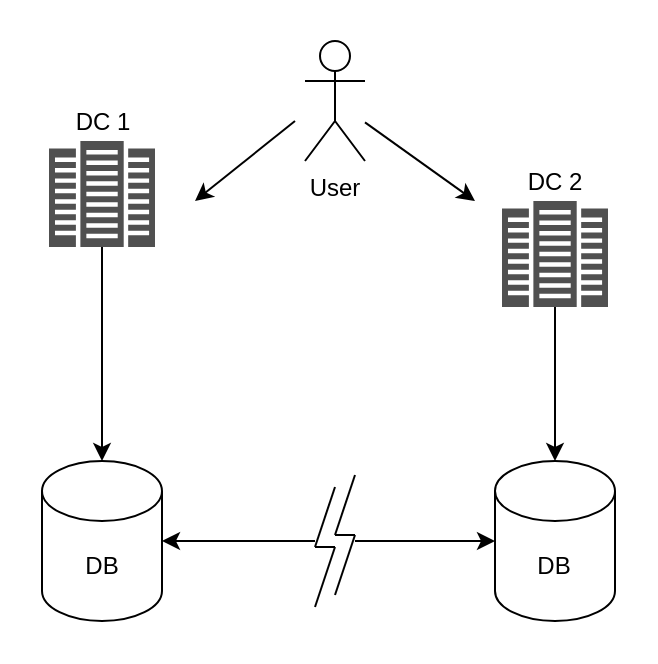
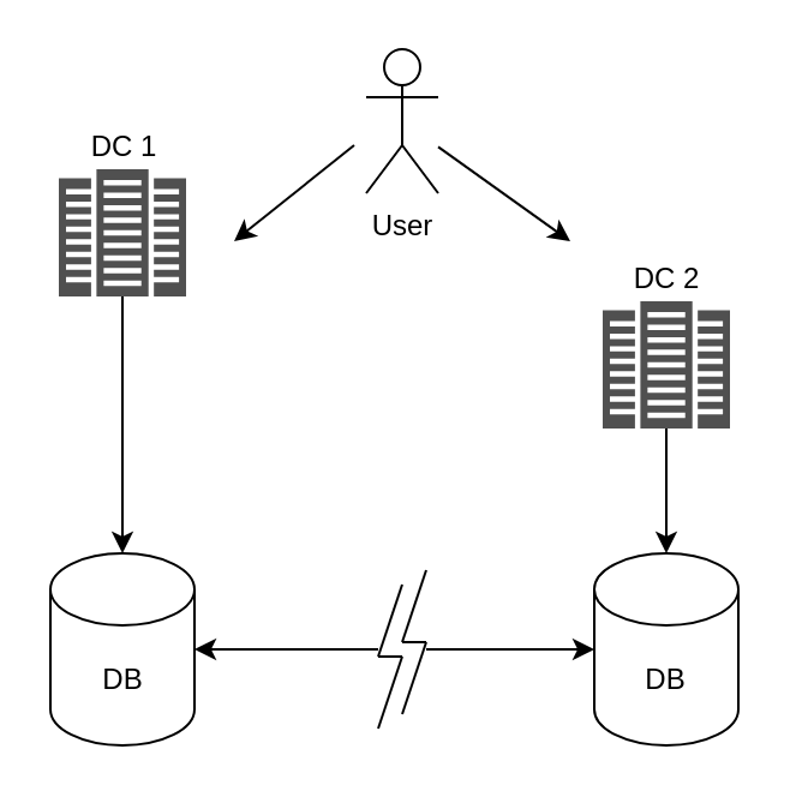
  <mxCell id="0" />
  <mxCell id="1" parent="0" />
  <mxCell id="2" style="edgeStyle=none;rounded=0;orthogonalLoop=1;jettySize=auto;html=1;startArrow=classic;startFill=1;endArrow=none;endFill=0;" edge="1" parent="1" source="3"><mxGeometry relative="1" as="geometry"><mxPoint x="157" y="270" as="targetPoint" /></mxGeometry></mxCell>
  <mxCell id="3" value="DB" style="shape=cylinder3;whiteSpace=wrap;html=1;boundedLbl=1;backgroundOutline=1;size=15;" vertex="1" parent="1"><mxGeometry x="20.5" y="230" width="60" height="80" as="geometry" /></mxCell>
  <mxCell id="4" style="edgeStyle=none;rounded=0;orthogonalLoop=1;jettySize=auto;html=1;startArrow=classic;startFill=1;endArrow=none;endFill=0;" edge="1" parent="1" source="5"><mxGeometry relative="1" as="geometry"><mxPoint x="177" y="270" as="targetPoint" /></mxGeometry></mxCell>
  <mxCell id="5" value="DB" style="shape=cylinder3;whiteSpace=wrap;html=1;boundedLbl=1;backgroundOutline=1;size=15;" vertex="1" parent="1"><mxGeometry x="247" y="230" width="60" height="80" as="geometry" /></mxCell>
  <mxCell id="6" style="edgeStyle=orthogonalEdgeStyle;rounded=0;orthogonalLoop=1;jettySize=auto;html=1;entryX=0.5;entryY=0;entryDx=0;entryDy=0;entryPerimeter=0;" edge="1" parent="1" source="7" target="3"><mxGeometry relative="1" as="geometry" /></mxCell>
  <mxCell id="7" value="DC 1" style="sketch=0;pointerEvents=1;shadow=0;dashed=0;html=1;strokeColor=none;fillColor=#505050;labelPosition=center;verticalLabelPosition=top;verticalAlign=bottom;outlineConnect=0;align=center;shape=mxgraph.office.servers.datacenter;" vertex="1" parent="1"><mxGeometry x="24" y="70" width="53" height="53" as="geometry" /></mxCell>
  <mxCell id="8" style="edgeStyle=orthogonalEdgeStyle;rounded=0;orthogonalLoop=1;jettySize=auto;html=1;entryX=0.5;entryY=0;entryDx=0;entryDy=0;entryPerimeter=0;" edge="1" parent="1" source="9" target="5"><mxGeometry relative="1" as="geometry" /></mxCell>
- <mxCell id="9" value="DC 2" style="sketch=0;pointerEvents=1;shadow=0;dashed=0;html=1;strokeColor=none;fillColor=#505050;labelPosition=center;verticalLabelPosition=top;verticalAlign=bottom;outlineConnect=0;align=center;shape=mxgraph.office.servers.datacenter;" vertex="1" parent="1"><mxGeometry x="250.5" y="100" width="53" height="53" as="geometry" /></mxCell>
+ <mxCell id="9" value="DC 2" style="sketch=0;pointerEvents=1;shadow=0;dashed=0;html=1;strokeColor=none;fillColor=#505050;labelPosition=center;verticalLabelPosition=top;verticalAlign=bottom;outlineConnect=0;align=center;shape=mxgraph.office.servers.datacenter;" vertex="1" parent="1"><mxGeometry x="250.5" y="125" width="53" height="53" as="geometry" /></mxCell>
  <mxCell id="10" style="rounded=0;orthogonalLoop=1;jettySize=auto;html=1;startArrow=none;startFill=0;endArrow=classic;endFill=1;" edge="1" parent="1" source="12"><mxGeometry relative="1" as="geometry"><mxPoint x="237" y="100" as="targetPoint" /></mxGeometry></mxCell>
  <mxCell id="11" style="rounded=0;orthogonalLoop=1;jettySize=auto;html=1;startArrow=none;startFill=0;endArrow=classic;endFill=1;" edge="1" parent="1"><mxGeometry relative="1" as="geometry"><mxPoint x="147" y="60" as="sourcePoint" /><mxPoint x="97" y="100" as="targetPoint" /></mxGeometry></mxCell>
  <mxCell id="12" value="User" style="shape=umlActor;verticalLabelPosition=bottom;verticalAlign=top;html=1;outlineConnect=0;" vertex="1" parent="1"><mxGeometry x="152" y="20" width="30" height="60" as="geometry" /></mxCell>
  <mxCell id="13" value="" style="group" vertex="1" connectable="0" parent="1"><mxGeometry x="157" y="237" width="20" height="66" as="geometry" /></mxCell>
  <mxCell id="14" value="" style="endArrow=none;html=1;rounded=0;" edge="1" parent="13"><mxGeometry y="6" width="50" height="50" as="geometry"><mxPoint y="36" as="sourcePoint" /><mxPoint x="10" y="6" as="targetPoint" /></mxGeometry></mxCell>
  <mxCell id="15" value="" style="endArrow=none;html=1;rounded=0;" edge="1" parent="13"><mxGeometry y="6" width="50" height="50" as="geometry"><mxPoint y="66" as="sourcePoint" /><mxPoint x="10" y="36.0" as="targetPoint" /></mxGeometry></mxCell>
  <mxCell id="16" value="" style="endArrow=none;html=1;rounded=0;" edge="1" parent="13"><mxGeometry y="6" width="50" height="50" as="geometry"><mxPoint x="10" y="36" as="sourcePoint" /><mxPoint y="36" as="targetPoint" /></mxGeometry></mxCell>
  <mxCell id="17" value="" style="endArrow=none;html=1;rounded=0;" edge="1" parent="13"><mxGeometry x="-10" width="50" height="50" as="geometry"><mxPoint x="10" y="30" as="sourcePoint" /><mxPoint x="20" as="targetPoint" /></mxGeometry></mxCell>
  <mxCell id="18" value="" style="endArrow=none;html=1;rounded=0;" edge="1" parent="13"><mxGeometry x="-10" width="50" height="50" as="geometry"><mxPoint x="10" y="60" as="sourcePoint" /><mxPoint x="20" y="30.0" as="targetPoint" /></mxGeometry></mxCell>
  <mxCell id="19" value="" style="endArrow=none;html=1;rounded=0;" edge="1" parent="13"><mxGeometry x="-10" width="50" height="50" as="geometry"><mxPoint x="20" y="30" as="sourcePoint" /><mxPoint x="10" y="30" as="targetPoint" /></mxGeometry></mxCell>
